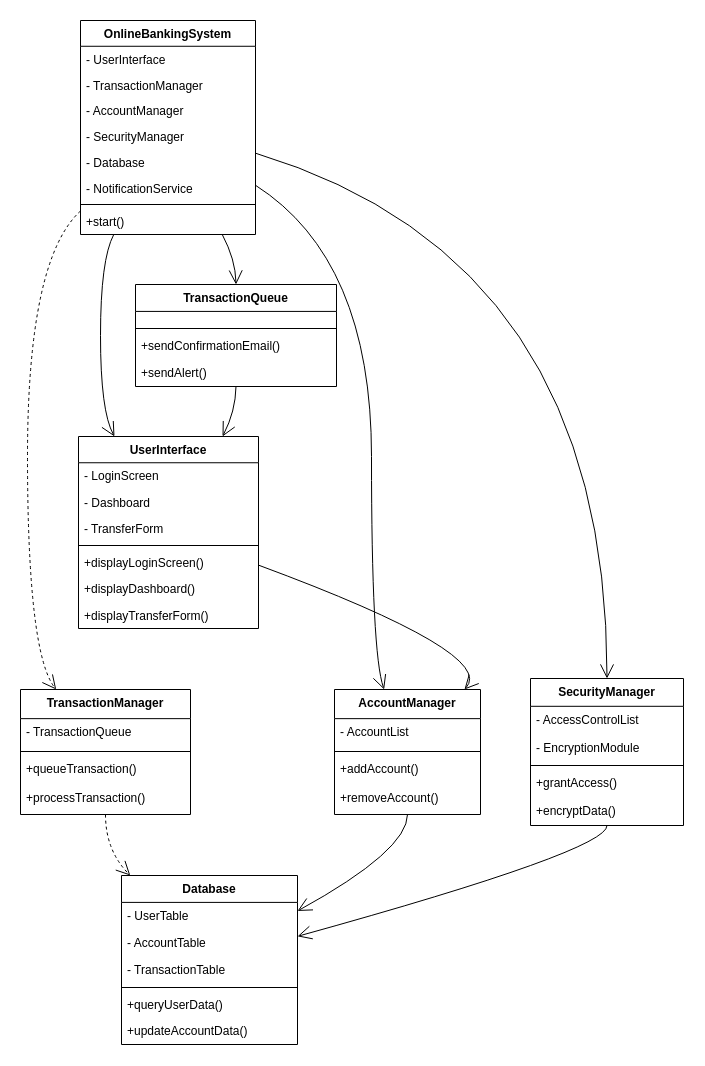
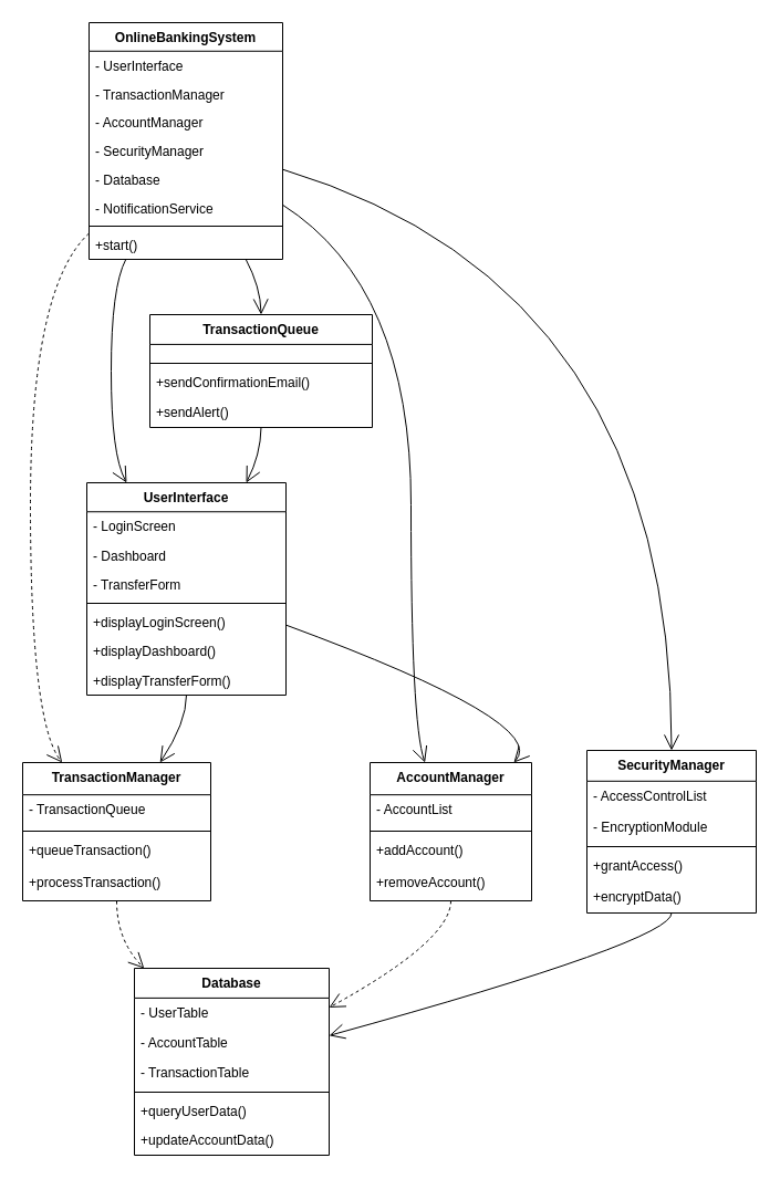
  <mxCell id="0" />
  <mxCell id="1" parent="0" />
  <mxCell id="2" value="OnlineBankingSystem" style="swimlane;fontStyle=1;align=center;verticalAlign=top;childLayout=stackLayout;horizontal=1;startSize=25.775;horizontalStack=0;resizeParent=1;resizeParentMax=0;resizeLast=0;collapsible=0;marginBottom=0;" vertex="1" parent="1"><mxGeometry x="80" y="20" width="175" height="214" as="geometry" /></mxCell>
  <mxCell id="3" value="- UserInterface" style="text;strokeColor=none;fillColor=none;align=left;verticalAlign=top;spacingLeft=4;spacingRight=4;overflow=hidden;rotatable=0;points=[[0,0.5],[1,0.5]];portConstraint=eastwest;" vertex="1" parent="2"><mxGeometry y="26" width="175" height="26" as="geometry" /></mxCell>
  <mxCell id="4" value="- TransactionManager" style="text;strokeColor=none;fillColor=none;align=left;verticalAlign=top;spacingLeft=4;spacingRight=4;overflow=hidden;rotatable=0;points=[[0,0.5],[1,0.5]];portConstraint=eastwest;" vertex="1" parent="2"><mxGeometry y="52" width="175" height="26" as="geometry" /></mxCell>
  <mxCell id="5" value="- AccountManager" style="text;strokeColor=none;fillColor=none;align=left;verticalAlign=top;spacingLeft=4;spacingRight=4;overflow=hidden;rotatable=0;points=[[0,0.5],[1,0.5]];portConstraint=eastwest;" vertex="1" parent="2"><mxGeometry y="77" width="175" height="26" as="geometry" /></mxCell>
  <mxCell id="6" value="- SecurityManager" style="text;strokeColor=none;fillColor=none;align=left;verticalAlign=top;spacingLeft=4;spacingRight=4;overflow=hidden;rotatable=0;points=[[0,0.5],[1,0.5]];portConstraint=eastwest;" vertex="1" parent="2"><mxGeometry y="103" width="175" height="26" as="geometry" /></mxCell>
  <mxCell id="7" value="- Database" style="text;strokeColor=none;fillColor=none;align=left;verticalAlign=top;spacingLeft=4;spacingRight=4;overflow=hidden;rotatable=0;points=[[0,0.5],[1,0.5]];portConstraint=eastwest;" vertex="1" parent="2"><mxGeometry y="129" width="175" height="26" as="geometry" /></mxCell>
  <mxCell id="8" value="- NotificationService" style="text;strokeColor=none;fillColor=none;align=left;verticalAlign=top;spacingLeft=4;spacingRight=4;overflow=hidden;rotatable=0;points=[[0,0.5],[1,0.5]];portConstraint=eastwest;" vertex="1" parent="2"><mxGeometry y="155" width="175" height="26" as="geometry" /></mxCell>
  <mxCell id="9" style="line;strokeWidth=1;fillColor=none;align=left;verticalAlign=middle;spacingTop=-1;spacingLeft=3;spacingRight=3;rotatable=0;labelPosition=right;points=[];portConstraint=eastwest;strokeColor=inherit;" vertex="1" parent="2"><mxGeometry y="180" width="175" height="8" as="geometry" /></mxCell>
  <mxCell id="10" value="+start()" style="text;strokeColor=none;fillColor=none;align=left;verticalAlign=top;spacingLeft=4;spacingRight=4;overflow=hidden;rotatable=0;points=[[0,0.5],[1,0.5]];portConstraint=eastwest;" vertex="1" parent="2"><mxGeometry y="188" width="175" height="26" as="geometry" /></mxCell>
  <mxCell id="11" value="UserInterface" style="swimlane;fontStyle=1;align=center;verticalAlign=top;childLayout=stackLayout;horizontal=1;startSize=26.257;horizontalStack=0;resizeParent=1;resizeParentMax=0;resizeLast=0;collapsible=0;marginBottom=0;" vertex="1" parent="1"><mxGeometry x="78" y="436" width="180" height="192" as="geometry" /></mxCell>
  <mxCell id="12" value="- LoginScreen" style="text;strokeColor=none;fillColor=none;align=left;verticalAlign=top;spacingLeft=4;spacingRight=4;overflow=hidden;rotatable=0;points=[[0,0.5],[1,0.5]];portConstraint=eastwest;" vertex="1" parent="11"><mxGeometry y="26" width="180" height="26" as="geometry" /></mxCell>
  <mxCell id="13" value="- Dashboard" style="text;strokeColor=none;fillColor=none;align=left;verticalAlign=top;spacingLeft=4;spacingRight=4;overflow=hidden;rotatable=0;points=[[0,0.5],[1,0.5]];portConstraint=eastwest;" vertex="1" parent="11"><mxGeometry y="53" width="180" height="26" as="geometry" /></mxCell>
  <mxCell id="14" value="- TransferForm" style="text;strokeColor=none;fillColor=none;align=left;verticalAlign=top;spacingLeft=4;spacingRight=4;overflow=hidden;rotatable=0;points=[[0,0.5],[1,0.5]];portConstraint=eastwest;" vertex="1" parent="11"><mxGeometry y="79" width="180" height="26" as="geometry" /></mxCell>
  <mxCell id="15" style="line;strokeWidth=1;fillColor=none;align=left;verticalAlign=middle;spacingTop=-1;spacingLeft=3;spacingRight=3;rotatable=0;labelPosition=right;points=[];portConstraint=eastwest;strokeColor=inherit;" vertex="1" parent="11"><mxGeometry y="105" width="180" height="8" as="geometry" /></mxCell>
  <mxCell id="16" value="+displayLoginScreen()" style="text;strokeColor=none;fillColor=none;align=left;verticalAlign=top;spacingLeft=4;spacingRight=4;overflow=hidden;rotatable=0;points=[[0,0.5],[1,0.5]];portConstraint=eastwest;" vertex="1" parent="11"><mxGeometry y="113" width="180" height="26" as="geometry" /></mxCell>
  <mxCell id="17" value="+displayDashboard()" style="text;strokeColor=none;fillColor=none;align=left;verticalAlign=top;spacingLeft=4;spacingRight=4;overflow=hidden;rotatable=0;points=[[0,0.5],[1,0.5]];portConstraint=eastwest;" vertex="1" parent="11"><mxGeometry y="139" width="180" height="26" as="geometry" /></mxCell>
  <mxCell id="18" value="+displayTransferForm()" style="text;strokeColor=none;fillColor=none;align=left;verticalAlign=top;spacingLeft=4;spacingRight=4;overflow=hidden;rotatable=0;points=[[0,0.5],[1,0.5]];portConstraint=eastwest;" vertex="1" parent="11"><mxGeometry y="166" width="180" height="26" as="geometry" /></mxCell>
  <mxCell id="19" value="TransactionManager" style="swimlane;fontStyle=1;align=center;verticalAlign=top;childLayout=stackLayout;horizontal=1;startSize=29.15;horizontalStack=0;resizeParent=1;resizeParentMax=0;resizeLast=0;collapsible=0;marginBottom=0;" vertex="1" parent="1"><mxGeometry x="20" y="689" width="170" height="125" as="geometry" /></mxCell>
  <mxCell id="20" value="- TransactionQueue" style="text;strokeColor=none;fillColor=none;align=left;verticalAlign=top;spacingLeft=4;spacingRight=4;overflow=hidden;rotatable=0;points=[[0,0.5],[1,0.5]];portConstraint=eastwest;" vertex="1" parent="19"><mxGeometry y="29" width="170" height="29" as="geometry" /></mxCell>
  <mxCell id="21" style="line;strokeWidth=1;fillColor=none;align=left;verticalAlign=middle;spacingTop=-1;spacingLeft=3;spacingRight=3;rotatable=0;labelPosition=right;points=[];portConstraint=eastwest;strokeColor=inherit;" vertex="1" parent="19"><mxGeometry y="58" width="170" height="8" as="geometry" /></mxCell>
  <mxCell id="22" value="+queueTransaction()" style="text;strokeColor=none;fillColor=none;align=left;verticalAlign=top;spacingLeft=4;spacingRight=4;overflow=hidden;rotatable=0;points=[[0,0.5],[1,0.5]];portConstraint=eastwest;" vertex="1" parent="19"><mxGeometry y="66" width="170" height="29" as="geometry" /></mxCell>
  <mxCell id="23" value="+processTransaction()" style="text;strokeColor=none;fillColor=none;align=left;verticalAlign=top;spacingLeft=4;spacingRight=4;overflow=hidden;rotatable=0;points=[[0,0.5],[1,0.5]];portConstraint=eastwest;" vertex="1" parent="19"><mxGeometry y="95" width="170" height="29" as="geometry" /></mxCell>
  <mxCell id="24" value="AccountManager" style="swimlane;fontStyle=1;align=center;verticalAlign=top;childLayout=stackLayout;horizontal=1;startSize=29.15;horizontalStack=0;resizeParent=1;resizeParentMax=0;resizeLast=0;collapsible=0;marginBottom=0;" vertex="1" parent="1"><mxGeometry x="334" y="689" width="146" height="125" as="geometry" /></mxCell>
  <mxCell id="25" value="- AccountList" style="text;strokeColor=none;fillColor=none;align=left;verticalAlign=top;spacingLeft=4;spacingRight=4;overflow=hidden;rotatable=0;points=[[0,0.5],[1,0.5]];portConstraint=eastwest;" vertex="1" parent="24"><mxGeometry y="29" width="146" height="29" as="geometry" /></mxCell>
  <mxCell id="26" style="line;strokeWidth=1;fillColor=none;align=left;verticalAlign=middle;spacingTop=-1;spacingLeft=3;spacingRight=3;rotatable=0;labelPosition=right;points=[];portConstraint=eastwest;strokeColor=inherit;" vertex="1" parent="24"><mxGeometry y="58" width="146" height="8" as="geometry" /></mxCell>
  <mxCell id="27" value="+addAccount()" style="text;strokeColor=none;fillColor=none;align=left;verticalAlign=top;spacingLeft=4;spacingRight=4;overflow=hidden;rotatable=0;points=[[0,0.5],[1,0.5]];portConstraint=eastwest;" vertex="1" parent="24"><mxGeometry y="66" width="146" height="29" as="geometry" /></mxCell>
  <mxCell id="28" value="+removeAccount()" style="text;strokeColor=none;fillColor=none;align=left;verticalAlign=top;spacingLeft=4;spacingRight=4;overflow=hidden;rotatable=0;points=[[0,0.5],[1,0.5]];portConstraint=eastwest;" vertex="1" parent="24"><mxGeometry y="95" width="146" height="29" as="geometry" /></mxCell>
  <mxCell id="29" value="SecurityManager" style="swimlane;fontStyle=1;align=center;verticalAlign=top;childLayout=stackLayout;horizontal=1;startSize=27.8;horizontalStack=0;resizeParent=1;resizeParentMax=0;resizeLast=0;collapsible=0;marginBottom=0;" vertex="1" parent="1"><mxGeometry x="530" y="678" width="153" height="147" as="geometry" /></mxCell>
  <mxCell id="30" value="- AccessControlList" style="text;strokeColor=none;fillColor=none;align=left;verticalAlign=top;spacingLeft=4;spacingRight=4;overflow=hidden;rotatable=0;points=[[0,0.5],[1,0.5]];portConstraint=eastwest;" vertex="1" parent="29"><mxGeometry y="28" width="153" height="28" as="geometry" /></mxCell>
  <mxCell id="31" value="- EncryptionModule" style="text;strokeColor=none;fillColor=none;align=left;verticalAlign=top;spacingLeft=4;spacingRight=4;overflow=hidden;rotatable=0;points=[[0,0.5],[1,0.5]];portConstraint=eastwest;" vertex="1" parent="29"><mxGeometry y="56" width="153" height="28" as="geometry" /></mxCell>
  <mxCell id="32" style="line;strokeWidth=1;fillColor=none;align=left;verticalAlign=middle;spacingTop=-1;spacingLeft=3;spacingRight=3;rotatable=0;labelPosition=right;points=[];portConstraint=eastwest;strokeColor=inherit;" vertex="1" parent="29"><mxGeometry y="83" width="153" height="8" as="geometry" /></mxCell>
  <mxCell id="33" value="+grantAccess()" style="text;strokeColor=none;fillColor=none;align=left;verticalAlign=top;spacingLeft=4;spacingRight=4;overflow=hidden;rotatable=0;points=[[0,0.5],[1,0.5]];portConstraint=eastwest;" vertex="1" parent="29"><mxGeometry y="91" width="153" height="28" as="geometry" /></mxCell>
  <mxCell id="34" value="+encryptData()" style="text;strokeColor=none;fillColor=none;align=left;verticalAlign=top;spacingLeft=4;spacingRight=4;overflow=hidden;rotatable=0;points=[[0,0.5],[1,0.5]];portConstraint=eastwest;" vertex="1" parent="29"><mxGeometry y="119" width="153" height="28" as="geometry" /></mxCell>
  <mxCell id="35" value="Database" style="swimlane;fontStyle=1;align=center;verticalAlign=top;childLayout=stackLayout;horizontal=1;startSize=26.9;horizontalStack=0;resizeParent=1;resizeParentMax=0;resizeLast=0;collapsible=0;marginBottom=0;" vertex="1" parent="1"><mxGeometry x="121" y="875" width="176" height="169" as="geometry" /></mxCell>
  <mxCell id="36" value="- UserTable" style="text;strokeColor=none;fillColor=none;align=left;verticalAlign=top;spacingLeft=4;spacingRight=4;overflow=hidden;rotatable=0;points=[[0,0.5],[1,0.5]];portConstraint=eastwest;" vertex="1" parent="35"><mxGeometry y="27" width="176" height="27" as="geometry" /></mxCell>
  <mxCell id="37" value="- AccountTable" style="text;strokeColor=none;fillColor=none;align=left;verticalAlign=top;spacingLeft=4;spacingRight=4;overflow=hidden;rotatable=0;points=[[0,0.5],[1,0.5]];portConstraint=eastwest;" vertex="1" parent="35"><mxGeometry y="54" width="176" height="27" as="geometry" /></mxCell>
  <mxCell id="38" value="- TransactionTable" style="text;strokeColor=none;fillColor=none;align=left;verticalAlign=top;spacingLeft=4;spacingRight=4;overflow=hidden;rotatable=0;points=[[0,0.5],[1,0.5]];portConstraint=eastwest;" vertex="1" parent="35"><mxGeometry y="81" width="176" height="27" as="geometry" /></mxCell>
  <mxCell id="39" style="line;strokeWidth=1;fillColor=none;align=left;verticalAlign=middle;spacingTop=-1;spacingLeft=3;spacingRight=3;rotatable=0;labelPosition=right;points=[];portConstraint=eastwest;strokeColor=inherit;" vertex="1" parent="35"><mxGeometry y="108" width="176" height="8" as="geometry" /></mxCell>
  <mxCell id="40" value="+queryUserData()" style="text;strokeColor=none;fillColor=none;align=left;verticalAlign=top;spacingLeft=4;spacingRight=4;overflow=hidden;rotatable=0;points=[[0,0.5],[1,0.5]];portConstraint=eastwest;" vertex="1" parent="35"><mxGeometry y="116" width="176" height="27" as="geometry" /></mxCell>
  <mxCell id="41" value="+updateAccountData()" style="text;strokeColor=none;fillColor=none;align=left;verticalAlign=top;spacingLeft=4;spacingRight=4;overflow=hidden;rotatable=0;points=[[0,0.5],[1,0.5]];portConstraint=eastwest;" vertex="1" parent="35"><mxGeometry y="142" width="176" height="27" as="geometry" /></mxCell>
  <mxCell id="42" value="TransactionQueue" style="swimlane;fontStyle=1;align=center;verticalAlign=top;childLayout=stackLayout;horizontal=1;startSize=26.914;horizontalStack=0;resizeParent=1;resizeParentMax=0;resizeLast=0;collapsible=0;marginBottom=0;" vertex="1" parent="1"><mxGeometry x="135" y="284" width="201" height="102" as="geometry" /></mxCell>
  <mxCell id="43" style="line;strokeWidth=1;fillColor=none;align=left;verticalAlign=middle;spacingTop=-1;spacingLeft=3;spacingRight=3;rotatable=0;labelPosition=right;points=[];portConstraint=eastwest;strokeColor=inherit;" vertex="1" parent="42"><mxGeometry y="40" width="201" height="8" as="geometry" /></mxCell>
  <mxCell id="44" value="+sendConfirmationEmail()" style="text;strokeColor=none;fillColor=none;align=left;verticalAlign=top;spacingLeft=4;spacingRight=4;overflow=hidden;rotatable=0;points=[[0,0.5],[1,0.5]];portConstraint=eastwest;" vertex="1" parent="42"><mxGeometry y="48" width="201" height="27" as="geometry" /></mxCell>
  <mxCell id="45" value="+sendAlert()" style="text;strokeColor=none;fillColor=none;align=left;verticalAlign=top;spacingLeft=4;spacingRight=4;overflow=hidden;rotatable=0;points=[[0,0.5],[1,0.5]];portConstraint=eastwest;" vertex="1" parent="42"><mxGeometry y="75" width="201" height="27" as="geometry" /></mxCell>
  <mxCell id="46" value="" style="curved=1;startArrow=none;endArrow=open;endSize=12;exitX=0.19;exitY=1;entryX=0.2;entryY=0;" edge="1" parent="1" source="2" target="11"><mxGeometry relative="1" as="geometry"><Array as="points"><mxPoint x="100" y="259" /><mxPoint x="100" y="411" /></Array></mxGeometry></mxCell>
  <mxCell id="47" value="" style="curved=1;startArrow=none;endArrow=open;endSize=12;exitX=0;exitY=0.89;entryX=0.21;entryY=0;dashed=1;" edge="1" parent="1" source="2" target="19"><mxGeometry relative="1" as="geometry"><Array as="points"><mxPoint x="27" y="259" /><mxPoint x="27" y="653" /></Array></mxGeometry></mxCell>
  <mxCell id="48" value="" style="curved=1;startArrow=none;endArrow=open;endSize=12;exitX=1;exitY=0.77;entryX=0.34;entryY=0;" edge="1" parent="1" source="2" target="24"><mxGeometry relative="1" as="geometry"><Array as="points"><mxPoint x="371" y="259" /><mxPoint x="371" y="653" /></Array></mxGeometry></mxCell>
  <mxCell id="49" value="" style="curved=1;startArrow=none;endArrow=open;endSize=12;exitX=1;exitY=0.62;entryX=0.5;entryY=0;" edge="1" parent="1" source="2" target="29"><mxGeometry relative="1" as="geometry"><Array as="points"><mxPoint x="607" y="259" /></Array></mxGeometry></mxCell>
  <mxCell id="50" value="" style="curved=1;startArrow=none;endArrow=open;endSize=12;exitX=0.81;exitY=1;entryX=0.5;entryY=0;" edge="1" parent="1" source="2" target="42"><mxGeometry relative="1" as="geometry"><Array as="points"><mxPoint x="235" y="259" /></Array></mxGeometry></mxCell>
+ <mxCell id="51" value="" style="curved=1;startArrow=none;endArrow=open;endSize=12;exitX=0.5;exitY=1;entryX=0.73;entryY=0;" edge="1" parent="1" source="11" target="19"><mxGeometry relative="1" as="geometry"><Array as="points"><mxPoint x="168" y="653" /></Array></mxGeometry></mxCell>
  <mxCell id="52" value="" style="curved=1;startArrow=none;endArrow=open;endSize=12;exitX=1;exitY=0.67;entryX=0.89;entryY=0;" edge="1" parent="1" source="11" target="24"><mxGeometry relative="1" as="geometry"><Array as="points"><mxPoint x="497" y="653" /></Array></mxGeometry></mxCell>
  <mxCell id="53" value="" style="curved=1;startArrow=none;endArrow=open;endSize=12;exitX=0.5;exitY=1;entryX=0.05;entryY=0;dashed=1;" edge="1" parent="1" source="19" target="35"><mxGeometry relative="1" as="geometry"><Array as="points"><mxPoint x="105" y="850" /></Array></mxGeometry></mxCell>
- <mxCell id="54" value="" style="curved=1;startArrow=none;endArrow=open;endSize=12;exitX=0.5;exitY=1;entryX=1;entryY=0.21;" edge="1" parent="1" source="24" target="35"><mxGeometry relative="1" as="geometry"><Array as="points"><mxPoint x="407" y="850" /></Array></mxGeometry></mxCell>
+ <mxCell id="54" value="" style="curved=1;startArrow=none;endArrow=open;endSize=12;exitX=0.5;exitY=1;entryX=1;entryY=0.21;dashed=1;" edge="1" parent="1" source="24" target="35"><mxGeometry relative="1" as="geometry"><Array as="points"><mxPoint x="407" y="850" /></Array></mxGeometry></mxCell>
  <mxCell id="55" value="" style="curved=1;startArrow=none;endArrow=open;endSize=12;exitX=0.5;exitY=1;entryX=1;entryY=0.36;" edge="1" parent="1" source="29" target="35"><mxGeometry relative="1" as="geometry"><Array as="points"><mxPoint x="607" y="850" /></Array></mxGeometry></mxCell>
  <mxCell id="56" value="" style="curved=1;startArrow=none;endArrow=open;endSize=12;exitX=0.5;exitY=1;entryX=0.8;entryY=0;" edge="1" parent="1" source="42" target="11"><mxGeometry relative="1" as="geometry"><Array as="points"><mxPoint x="235" y="411" /></Array></mxGeometry></mxCell>
